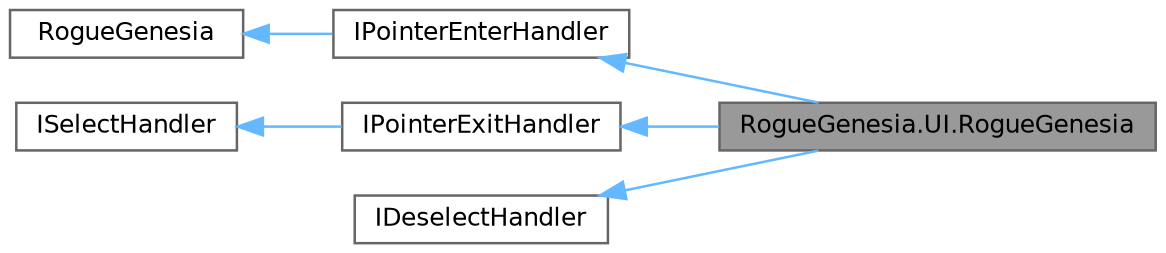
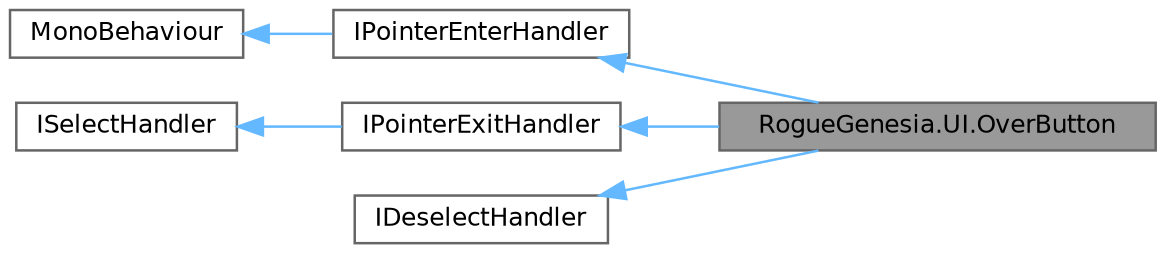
  digraph {
    rankdir=LR
    node [color=gray40 fillcolor=white fontname=Helvetica fontsize=10 shape=box style=filled]
    edge [color=steelblue1 dir=back fontname=Helvetica fontsize=10 labelfontname=Helvetica labelfontsize=10 style=solid]
-   n1 [fillcolor=grey60 fontcolor=black height=0.2 label="RogueGenesia.UI.RogueGenesia" width=0.4]
-   n2 [height=0.2 label=RogueGenesia width=0.4]
+   n1 [fillcolor=grey60 fontcolor=black height=0.2 label="RogueGenesia.UI.OverButton" width=0.4]
+   n2 [height=0.2 label=MonoBehaviour width=0.4]
    n3 [height=0.2 label=IPointerEnterHandler width=0.4]
    n4 [height=0.2 label=IPointerExitHandler width=0.4]
    n5 [height=0.2 label=ISelectHandler width=0.4]
    n6 [height=0.2 label=IDeselectHandler width=0.4]
    n2 -> n3
    n3 -> n1
    n4 -> n1
    n5 -> n4
    n6 -> n1
  }
